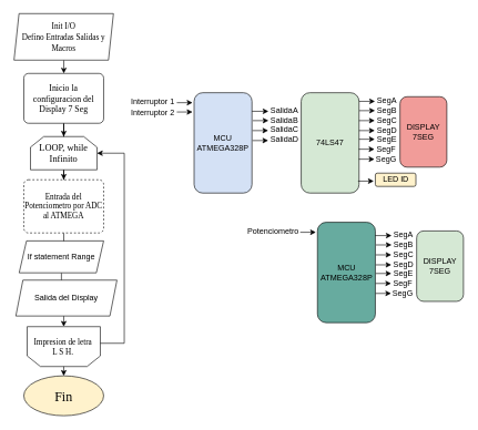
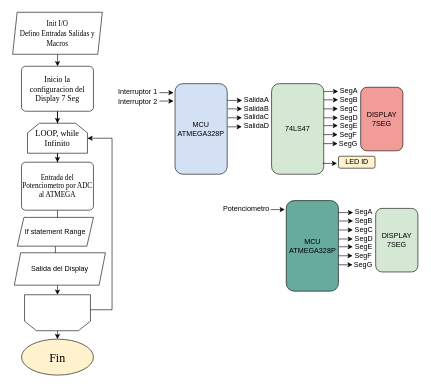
  <mxCell id="0" />
  <mxCell id="1" parent="0" />
  <mxCell id="2" value="&lt;font style=&quot;font-size: 20px&quot; face=&quot;Times New Roman&quot;&gt;Fin&lt;/font&gt;" style="ellipse;whiteSpace=wrap;html=1;fillColor=#FFF2CC;" parent="1" vertex="1"><mxGeometry x="35" y="565" width="120" height="60" as="geometry" /></mxCell>
  <mxCell id="3" value="" style="edgeStyle=orthogonalEdgeStyle;rounded=0;orthogonalLoop=1;jettySize=auto;html=1;" parent="1" source="4" target="10" edge="1"><mxGeometry relative="1" as="geometry" /></mxCell>
  <mxCell id="4" value="&lt;div style=&quot;font-size: 14px&quot;&gt;&lt;font style=&quot;font-size: 12px&quot; face=&quot;Times New Roman&quot;&gt;Init I/O&lt;/font&gt;&lt;/div&gt;&lt;div style=&quot;font-size: 14px&quot;&gt;&lt;font style=&quot;font-size: 12px&quot; face=&quot;Times New Roman&quot;&gt;Defino Entradas Salidas y Macros&lt;/font&gt;&lt;br&gt;&lt;/div&gt;" style="shape=parallelogram;perimeter=parallelogramPerimeter;whiteSpace=wrap;html=1;fixedSize=1;size=7.5;" parent="1" vertex="1"><mxGeometry x="20.25" y="20" width="149.5" height="70" as="geometry" /></mxCell>
  <mxCell id="5" value="" style="edgeStyle=orthogonalEdgeStyle;rounded=0;orthogonalLoop=1;jettySize=auto;html=1;" parent="1" source="6" target="8" edge="1"><mxGeometry relative="1" as="geometry" /></mxCell>
  <mxCell id="6" value="&lt;div style=&quot;font-size: 14px&quot;&gt;&lt;font style=&quot;font-size: 14px&quot; face=&quot;Times New Roman&quot;&gt;LOOP, while&lt;br&gt;&lt;/font&gt;&lt;/div&gt;&lt;div style=&quot;font-size: 14px&quot;&gt;&lt;font style=&quot;font-size: 14px&quot; face=&quot;Times New Roman&quot;&gt;Infinito&lt;br&gt;&lt;/font&gt;&lt;/div&gt;" style="shape=loopLimit;whiteSpace=wrap;html=1;" parent="1" vertex="1"><mxGeometry x="45" y="205" width="100" height="50" as="geometry" /></mxCell>
  <mxCell id="7" value="" style="edgeStyle=orthogonalEdgeStyle;rounded=0;orthogonalLoop=1;jettySize=auto;html=1;" parent="1" source="8" target="31" edge="1"><mxGeometry relative="1" as="geometry" /></mxCell>
- <mxCell id="8" value="&lt;font face=&quot;Times New Roman&quot;&gt;Entrada del Potenciometro por ADC al ATMEGA&lt;/font&gt;" style="rounded=1;whiteSpace=wrap;html=1;absoluteArcSize=1;arcSize=14;strokeWidth=1;dashed=1;" parent="1" vertex="1"><mxGeometry x="35" y="270" width="120" height="80" as="geometry" /></mxCell>
+ <mxCell id="8" value="&lt;font face=&quot;Times New Roman&quot;&gt;Entrada del Potenciometro por ADC al ATMEGA&lt;/font&gt;" style="rounded=1;whiteSpace=wrap;html=1;absoluteArcSize=1;arcSize=14;strokeWidth=1;" parent="1" vertex="1"><mxGeometry x="35" y="270" width="120" height="80" as="geometry" /></mxCell>
  <mxCell id="9" value="" style="edgeStyle=orthogonalEdgeStyle;rounded=0;orthogonalLoop=1;jettySize=auto;html=1;" parent="1" source="10" target="6" edge="1"><mxGeometry relative="1" as="geometry" /></mxCell>
  <mxCell id="10" value="&lt;font style=&quot;font-size: 13px&quot; face=&quot;Times New Roman&quot;&gt;Inicio la configuracion del Display 7 Seg&lt;br&gt;&lt;/font&gt;" style="rounded=1;whiteSpace=wrap;html=1;absoluteArcSize=1;arcSize=14;strokeWidth=1;" parent="1" vertex="1"><mxGeometry x="35" y="110" width="120" height="75" as="geometry" /></mxCell>
  <mxCell id="11" value="" style="edgeStyle=orthogonalEdgeStyle;rounded=0;orthogonalLoop=1;jettySize=auto;html=1;exitX=0.5;exitY=1;exitDx=0;exitDy=0;entryX=0.5;entryY=1;entryDx=0;entryDy=0;" parent="1" target="12" edge="1"><mxGeometry relative="1" as="geometry"><mxPoint x="99" y="466" as="sourcePoint" /></mxGeometry></mxCell>
  <mxCell id="12" value="" style="shape=loopLimit;whiteSpace=wrap;html=1;strokeWidth=1;size=20;rotation=-180;" parent="1" vertex="1"><mxGeometry x="40" y="491" width="110" height="60" as="geometry" /></mxCell>
  <mxCell id="13" style="edgeStyle=orthogonalEdgeStyle;rounded=0;orthogonalLoop=1;jettySize=auto;html=1;entryX=1;entryY=0.5;entryDx=0;entryDy=0;exitX=0;exitY=0.583;exitDx=0;exitDy=0;exitPerimeter=0;" parent="1" source="12" target="6" edge="1"><mxGeometry relative="1" as="geometry"><mxPoint x="158" y="395" as="sourcePoint" /><Array as="points"><mxPoint x="186" y="516" /><mxPoint x="186" y="230" /></Array></mxGeometry></mxCell>
- <mxCell id="14" value="&lt;font face=&quot;Times New Roman&quot;&gt;Impresion de letra L S H.&lt;/font&gt;" style="text;html=1;strokeColor=none;fillColor=none;align=center;verticalAlign=middle;whiteSpace=wrap;rounded=0;" parent="1" vertex="1"><mxGeometry x="48" y="511" width="92" height="19" as="geometry" /></mxCell>
  <mxCell id="15" value="" style="endArrow=classic;html=1;exitX=0.5;exitY=0;exitDx=0;exitDy=0;entryX=0.5;entryY=0;entryDx=0;entryDy=0;" parent="1" source="12" target="2" edge="1"><mxGeometry width="50" height="50" relative="1" as="geometry"><mxPoint x="145" y="401" as="sourcePoint" /><mxPoint x="195" y="351" as="targetPoint" /></mxGeometry></mxCell>
  <mxCell id="16" value="" style="endArrow=classic;html=1;" parent="1" edge="1"><mxGeometry width="50" height="50" relative="1" as="geometry"><mxPoint x="535" y="152" as="sourcePoint" /><mxPoint x="563" y="152" as="targetPoint" /></mxGeometry></mxCell>
  <mxCell id="17" value="74LS47" style="rounded=1;whiteSpace=wrap;html=1;fillColor=#D5E8D4;" parent="1" vertex="1"><mxGeometry x="452" y="139" width="87" height="151" as="geometry" /></mxCell>
  <mxCell id="18" value="SegA" style="text;html=1;strokeColor=none;fillColor=none;align=center;verticalAlign=middle;whiteSpace=wrap;rounded=0;" parent="1" vertex="1"><mxGeometry x="561" y="141" width="40" height="20" as="geometry" /></mxCell>
  <mxCell id="19" value="" style="endArrow=classic;html=1;exitX=1.003;exitY=0.191;exitDx=0;exitDy=0;exitPerimeter=0;" parent="1" edge="1"><mxGeometry width="50" height="50" relative="1" as="geometry"><mxPoint x="539.405" y="166.032" as="sourcePoint" /><mxPoint x="563" y="166" as="targetPoint" /><Array as="points"><mxPoint x="539" y="166" /></Array></mxGeometry></mxCell>
  <mxCell id="20" value="SegB" style="text;html=1;strokeColor=none;fillColor=none;align=center;verticalAlign=middle;whiteSpace=wrap;rounded=0;" parent="1" vertex="1"><mxGeometry x="561" y="156" width="40" height="20" as="geometry" /></mxCell>
  <mxCell id="21" value="" style="endArrow=classic;html=1;exitX=1.003;exitY=0.191;exitDx=0;exitDy=0;exitPerimeter=0;" parent="1" edge="1"><mxGeometry width="50" height="50" relative="1" as="geometry"><mxPoint x="539.005" y="181.032" as="sourcePoint" /><mxPoint x="562.6" y="181" as="targetPoint" /></mxGeometry></mxCell>
  <mxCell id="22" value="SegC" style="text;html=1;strokeColor=none;fillColor=none;align=center;verticalAlign=middle;whiteSpace=wrap;rounded=0;" parent="1" vertex="1"><mxGeometry x="560.6" y="171" width="40" height="20" as="geometry" /></mxCell>
  <mxCell id="23" value="" style="endArrow=classic;html=1;exitX=1.003;exitY=0.191;exitDx=0;exitDy=0;exitPerimeter=0;" parent="1" edge="1"><mxGeometry width="50" height="50" relative="1" as="geometry"><mxPoint x="539.005" y="196.032" as="sourcePoint" /><mxPoint x="562.6" y="196" as="targetPoint" /></mxGeometry></mxCell>
  <mxCell id="24" value="SegD" style="text;html=1;strokeColor=none;fillColor=none;align=center;verticalAlign=middle;whiteSpace=wrap;rounded=0;" parent="1" vertex="1"><mxGeometry x="560.6" y="186" width="40.4" height="20" as="geometry" /></mxCell>
  <mxCell id="25" value="" style="endArrow=classic;html=1;exitX=1.003;exitY=0.191;exitDx=0;exitDy=0;exitPerimeter=0;" parent="1" edge="1"><mxGeometry width="50" height="50" relative="1" as="geometry"><mxPoint x="265.005" y="154.032" as="sourcePoint" /><mxPoint x="288.6" y="154" as="targetPoint" /></mxGeometry></mxCell>
  <mxCell id="26" value="" style="endArrow=classic;html=1;exitX=1.003;exitY=0.191;exitDx=0;exitDy=0;exitPerimeter=0;" parent="1" edge="1"><mxGeometry width="50" height="50" relative="1" as="geometry"><mxPoint x="265.005" y="168.032" as="sourcePoint" /><mxPoint x="288.6" y="168" as="targetPoint" /></mxGeometry></mxCell>
  <mxCell id="27" value="&lt;div&gt;DISPLAY&lt;br&gt;&lt;/div&gt;&lt;div&gt;7SEG&lt;/div&gt;" style="rounded=1;whiteSpace=wrap;html=1;fillColor=#F19C99;" parent="1" vertex="1"><mxGeometry x="600.6" y="145" width="70.4" height="106" as="geometry" /></mxCell>
  <mxCell id="28" value="" style="endArrow=classic;html=1;exitX=1.003;exitY=0.191;exitDx=0;exitDy=0;exitPerimeter=0;" parent="1" edge="1"><mxGeometry width="50" height="50" relative="1" as="geometry"><mxPoint x="537.505" y="272.032" as="sourcePoint" /><mxPoint x="561.1" y="272" as="targetPoint" /></mxGeometry></mxCell>
  <mxCell id="29" value="LED ID" style="rounded=1;whiteSpace=wrap;html=1;fillColor=#FFF2CC;" parent="1" vertex="1"><mxGeometry x="563.5" y="260" width="61" height="20" as="geometry" /></mxCell>
  <mxCell id="30" value="" style="edgeStyle=orthogonalEdgeStyle;rounded=0;orthogonalLoop=1;jettySize=auto;html=1;" parent="1" source="31" edge="1"><mxGeometry relative="1" as="geometry"><mxPoint x="95.029" y="422" as="targetPoint" /></mxGeometry></mxCell>
  <mxCell id="31" value="If statement Range" style="shape=parallelogram;perimeter=parallelogramPerimeter;whiteSpace=wrap;html=1;fixedSize=1;size=11;" parent="1" vertex="1"><mxGeometry x="28" y="362" width="127" height="48" as="geometry" /></mxCell>
  <mxCell id="32" value="Salida del Display" style="shape=parallelogram;perimeter=parallelogramPerimeter;whiteSpace=wrap;html=1;fixedSize=1;size=10.621;" parent="1" vertex="1"><mxGeometry x="23" y="421" width="152" height="54" as="geometry" /></mxCell>
  <mxCell id="33" value="Interruptor 1" style="text;html=1;strokeColor=none;fillColor=none;align=center;verticalAlign=middle;whiteSpace=wrap;rounded=0;" parent="1" vertex="1"><mxGeometry x="192" y="143" width="74" height="20" as="geometry" /></mxCell>
  <mxCell id="34" value="Interruptor 2" style="text;html=1;strokeColor=none;fillColor=none;align=center;verticalAlign=middle;whiteSpace=wrap;rounded=0;" parent="1" vertex="1"><mxGeometry x="192" y="159" width="74" height="20" as="geometry" /></mxCell>
  <mxCell id="35" value="" style="endArrow=classic;html=1;exitX=1.003;exitY=0.191;exitDx=0;exitDy=0;exitPerimeter=0;" parent="1" edge="1"><mxGeometry width="50" height="50" relative="1" as="geometry"><mxPoint x="539.005" y="209.032" as="sourcePoint" /><mxPoint x="562.6" y="209" as="targetPoint" /><Array as="points"><mxPoint x="538.6" y="209" /></Array></mxGeometry></mxCell>
  <mxCell id="36" value="SegE" style="text;html=1;strokeColor=none;fillColor=none;align=center;verticalAlign=middle;whiteSpace=wrap;rounded=0;" parent="1" vertex="1"><mxGeometry x="560.6" y="199" width="40" height="20" as="geometry" /></mxCell>
  <mxCell id="37" value="" style="endArrow=classic;html=1;exitX=1.003;exitY=0.191;exitDx=0;exitDy=0;exitPerimeter=0;" parent="1" edge="1"><mxGeometry width="50" height="50" relative="1" as="geometry"><mxPoint x="538.605" y="224.032" as="sourcePoint" /><mxPoint x="562.2" y="224" as="targetPoint" /></mxGeometry></mxCell>
  <mxCell id="38" value="SegF" style="text;html=1;strokeColor=none;fillColor=none;align=center;verticalAlign=middle;whiteSpace=wrap;rounded=0;" parent="1" vertex="1"><mxGeometry x="560.2" y="214" width="40" height="20" as="geometry" /></mxCell>
  <mxCell id="39" value="" style="endArrow=classic;html=1;exitX=1.003;exitY=0.191;exitDx=0;exitDy=0;exitPerimeter=0;" parent="1" edge="1"><mxGeometry width="50" height="50" relative="1" as="geometry"><mxPoint x="538.605" y="239.032" as="sourcePoint" /><mxPoint x="562.2" y="239" as="targetPoint" /></mxGeometry></mxCell>
  <mxCell id="40" value="SegG" style="text;html=1;strokeColor=none;fillColor=none;align=center;verticalAlign=middle;whiteSpace=wrap;rounded=0;" parent="1" vertex="1"><mxGeometry x="560.2" y="229" width="40.4" height="20" as="geometry" /></mxCell>
  <mxCell id="41" value="MCU&lt;br&gt;&lt;div&gt;ATMEGA328P&lt;/div&gt;" style="rounded=1;whiteSpace=wrap;html=1;fillColor=#D4E1F5;" parent="1" vertex="1"><mxGeometry x="291" y="139" width="87" height="151" as="geometry" /></mxCell>
  <mxCell id="42" value="" style="endArrow=classic;html=1;exitX=1;exitY=0.185;exitDx=0;exitDy=0;exitPerimeter=0;" parent="1" source="41" edge="1"><mxGeometry width="50" height="50" relative="1" as="geometry"><mxPoint x="383" y="167" as="sourcePoint" /><mxPoint x="402.83" y="167" as="targetPoint" /></mxGeometry></mxCell>
  <mxCell id="43" value="SalidaA" style="text;html=1;strokeColor=none;fillColor=none;align=center;verticalAlign=middle;whiteSpace=wrap;rounded=0;" parent="1" vertex="1"><mxGeometry x="406.83" y="156" width="40" height="20" as="geometry" /></mxCell>
  <mxCell id="44" value="" style="endArrow=classic;html=1;exitX=1.003;exitY=0.191;exitDx=0;exitDy=0;exitPerimeter=0;" parent="1" edge="1"><mxGeometry width="50" height="50" relative="1" as="geometry"><mxPoint x="379.235" y="181.032" as="sourcePoint" /><mxPoint x="402.83" y="181" as="targetPoint" /><Array as="points"><mxPoint x="378.83" y="181" /></Array></mxGeometry></mxCell>
  <mxCell id="45" value="" style="endArrow=classic;html=1;exitX=1.003;exitY=0.191;exitDx=0;exitDy=0;exitPerimeter=0;" parent="1" edge="1"><mxGeometry width="50" height="50" relative="1" as="geometry"><mxPoint x="378.835" y="196.032" as="sourcePoint" /><mxPoint x="402.43" y="196" as="targetPoint" /></mxGeometry></mxCell>
  <mxCell id="46" value="" style="endArrow=classic;html=1;exitX=1.003;exitY=0.191;exitDx=0;exitDy=0;exitPerimeter=0;" parent="1" edge="1"><mxGeometry width="50" height="50" relative="1" as="geometry"><mxPoint x="378.835" y="211.032" as="sourcePoint" /><mxPoint x="402.43" y="211" as="targetPoint" /></mxGeometry></mxCell>
  <mxCell id="47" value="SalidaB" style="text;html=1;strokeColor=none;fillColor=none;align=center;verticalAlign=middle;whiteSpace=wrap;rounded=0;" parent="1" vertex="1"><mxGeometry x="406.83" y="171" width="40" height="20" as="geometry" /></mxCell>
  <mxCell id="48" value="SalidaC" style="text;html=1;strokeColor=none;fillColor=none;align=center;verticalAlign=middle;whiteSpace=wrap;rounded=0;" parent="1" vertex="1"><mxGeometry x="406.83" y="185" width="40" height="20" as="geometry" /></mxCell>
  <mxCell id="49" value="SalidaD" style="text;html=1;strokeColor=none;fillColor=none;align=center;verticalAlign=middle;whiteSpace=wrap;rounded=0;" parent="1" vertex="1"><mxGeometry x="406.83" y="199" width="40" height="20" as="geometry" /></mxCell>
  <mxCell id="50" value="" style="endArrow=classic;html=1;" edge="1" parent="1"><mxGeometry width="50" height="50" relative="1" as="geometry"><mxPoint x="560" y="354" as="sourcePoint" /><mxPoint x="588" y="354" as="targetPoint" /></mxGeometry></mxCell>
  <mxCell id="51" value="SegA" style="text;html=1;strokeColor=none;fillColor=none;align=center;verticalAlign=middle;whiteSpace=wrap;rounded=0;" vertex="1" parent="1"><mxGeometry x="586" y="343" width="40" height="20" as="geometry" /></mxCell>
  <mxCell id="52" value="" style="endArrow=classic;html=1;exitX=1.003;exitY=0.191;exitDx=0;exitDy=0;exitPerimeter=0;" edge="1" parent="1"><mxGeometry width="50" height="50" relative="1" as="geometry"><mxPoint x="564.405" y="368.032" as="sourcePoint" /><mxPoint x="588" y="368" as="targetPoint" /><Array as="points"><mxPoint x="564" y="368" /></Array></mxGeometry></mxCell>
  <mxCell id="53" value="SegB" style="text;html=1;strokeColor=none;fillColor=none;align=center;verticalAlign=middle;whiteSpace=wrap;rounded=0;" vertex="1" parent="1"><mxGeometry x="586" y="358" width="40" height="20" as="geometry" /></mxCell>
  <mxCell id="54" value="" style="endArrow=classic;html=1;exitX=1.003;exitY=0.191;exitDx=0;exitDy=0;exitPerimeter=0;" edge="1" parent="1"><mxGeometry width="50" height="50" relative="1" as="geometry"><mxPoint x="564.005" y="383.032" as="sourcePoint" /><mxPoint x="587.6" y="383" as="targetPoint" /></mxGeometry></mxCell>
  <mxCell id="55" value="SegC" style="text;html=1;strokeColor=none;fillColor=none;align=center;verticalAlign=middle;whiteSpace=wrap;rounded=0;" vertex="1" parent="1"><mxGeometry x="585.6" y="373" width="40" height="20" as="geometry" /></mxCell>
  <mxCell id="56" value="" style="endArrow=classic;html=1;exitX=1.003;exitY=0.191;exitDx=0;exitDy=0;exitPerimeter=0;" edge="1" parent="1"><mxGeometry width="50" height="50" relative="1" as="geometry"><mxPoint x="564.005" y="398.032" as="sourcePoint" /><mxPoint x="587.6" y="398" as="targetPoint" /></mxGeometry></mxCell>
  <mxCell id="57" value="SegD" style="text;html=1;strokeColor=none;fillColor=none;align=center;verticalAlign=middle;whiteSpace=wrap;rounded=0;" vertex="1" parent="1"><mxGeometry x="585.6" y="388" width="40.4" height="20" as="geometry" /></mxCell>
  <mxCell id="58" value="" style="endArrow=classic;html=1;exitX=1.003;exitY=0.191;exitDx=0;exitDy=0;exitPerimeter=0;" edge="1" parent="1"><mxGeometry width="50" height="50" relative="1" as="geometry"><mxPoint x="450.505" y="349.032" as="sourcePoint" /><mxPoint x="474.1" y="349" as="targetPoint" /></mxGeometry></mxCell>
  <mxCell id="59" value="&lt;div&gt;DISPLAY&lt;br&gt;&lt;/div&gt;&lt;div&gt;7SEG&lt;/div&gt;" style="rounded=1;whiteSpace=wrap;html=1;fillColor=#D5E8D4;" vertex="1" parent="1"><mxGeometry x="625.6" y="347" width="70.4" height="106" as="geometry" /></mxCell>
  <mxCell id="60" value="Potenciometro" style="text;html=1;strokeColor=none;fillColor=none;align=center;verticalAlign=middle;whiteSpace=wrap;rounded=0;" vertex="1" parent="1"><mxGeometry x="372.83" y="338" width="74" height="20" as="geometry" /></mxCell>
  <mxCell id="61" value="" style="endArrow=classic;html=1;exitX=1.003;exitY=0.191;exitDx=0;exitDy=0;exitPerimeter=0;" edge="1" parent="1"><mxGeometry width="50" height="50" relative="1" as="geometry"><mxPoint x="564.005" y="411.032" as="sourcePoint" /><mxPoint x="587.6" y="411" as="targetPoint" /><Array as="points"><mxPoint x="563.6" y="411" /></Array></mxGeometry></mxCell>
  <mxCell id="62" value="SegE" style="text;html=1;strokeColor=none;fillColor=none;align=center;verticalAlign=middle;whiteSpace=wrap;rounded=0;" vertex="1" parent="1"><mxGeometry x="585.6" y="401" width="40" height="20" as="geometry" /></mxCell>
  <mxCell id="63" value="" style="endArrow=classic;html=1;exitX=1.003;exitY=0.191;exitDx=0;exitDy=0;exitPerimeter=0;" edge="1" parent="1"><mxGeometry width="50" height="50" relative="1" as="geometry"><mxPoint x="563.605" y="426.032" as="sourcePoint" /><mxPoint x="587.2" y="426" as="targetPoint" /></mxGeometry></mxCell>
  <mxCell id="64" value="SegF" style="text;html=1;strokeColor=none;fillColor=none;align=center;verticalAlign=middle;whiteSpace=wrap;rounded=0;" vertex="1" parent="1"><mxGeometry x="585.2" y="416" width="40" height="20" as="geometry" /></mxCell>
  <mxCell id="65" value="" style="endArrow=classic;html=1;exitX=1.003;exitY=0.191;exitDx=0;exitDy=0;exitPerimeter=0;" edge="1" parent="1"><mxGeometry width="50" height="50" relative="1" as="geometry"><mxPoint x="563.605" y="441.032" as="sourcePoint" /><mxPoint x="587.2" y="441" as="targetPoint" /></mxGeometry></mxCell>
  <mxCell id="66" value="SegG" style="text;html=1;strokeColor=none;fillColor=none;align=center;verticalAlign=middle;whiteSpace=wrap;rounded=0;" vertex="1" parent="1"><mxGeometry x="585.2" y="431" width="40.4" height="20" as="geometry" /></mxCell>
  <mxCell id="67" value="MCU&lt;br&gt;&lt;div&gt;ATMEGA328P&lt;/div&gt;" style="rounded=1;whiteSpace=wrap;html=1;fillColor=#67AB9F;" vertex="1" parent="1"><mxGeometry x="476.5" y="334" width="87" height="151" as="geometry" /></mxCell>
